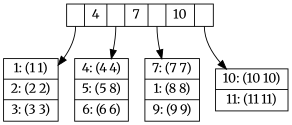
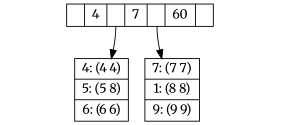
  digraph {
    fontname=Merriweather
    node [fontname=Merriweather shape=record]
    edge [fontname=Merriweather]
-   n1 [height=0.1 label="<f0>|4|<f1>|7|<f2>|10|<f3>"]
-   n2 [height=0.1 label="{1: (1 1)|2: (2 2)|3: (3 3)}"]
+   n1 [height=0.1 label="<f0>|4|<f1>|7|<f2>|60|<f3>"]
    n3 [height=0.1 label="{4: (4 4)|5: (5 8)|6: (6 6)}"]
    n4 [height=0.1 label="{7: (7 7)|1: (8 8)|9: (9 9)}"]
-   n5 [height=0.1 label="{10: (10 10)|11: (11 11)}"]
-   n1 -> n2 [tailport=f0]
    n1 -> n3 [tailport=f1]
    n1 -> n4 [tailport=f2]
-   n1 -> n5 [tailport=f3]
  }
